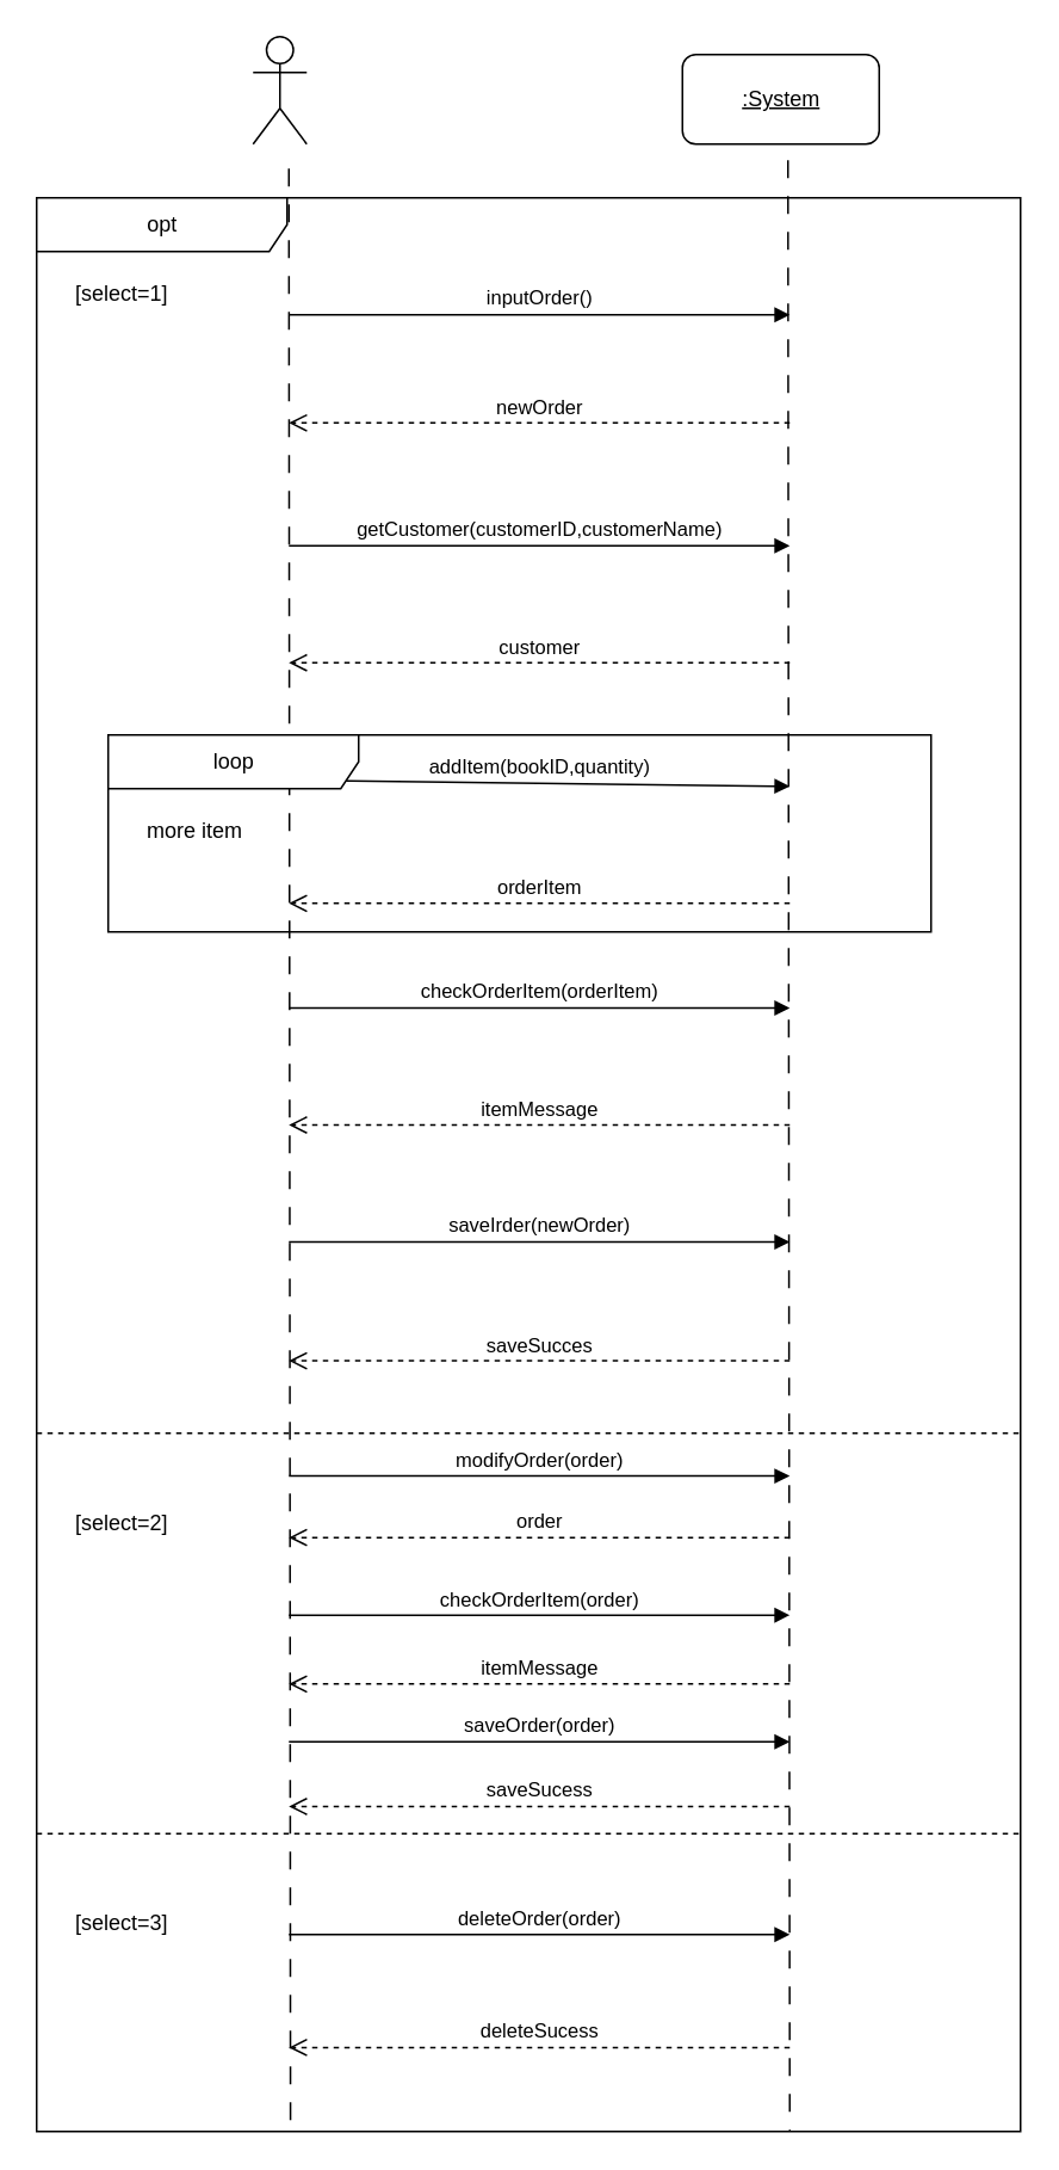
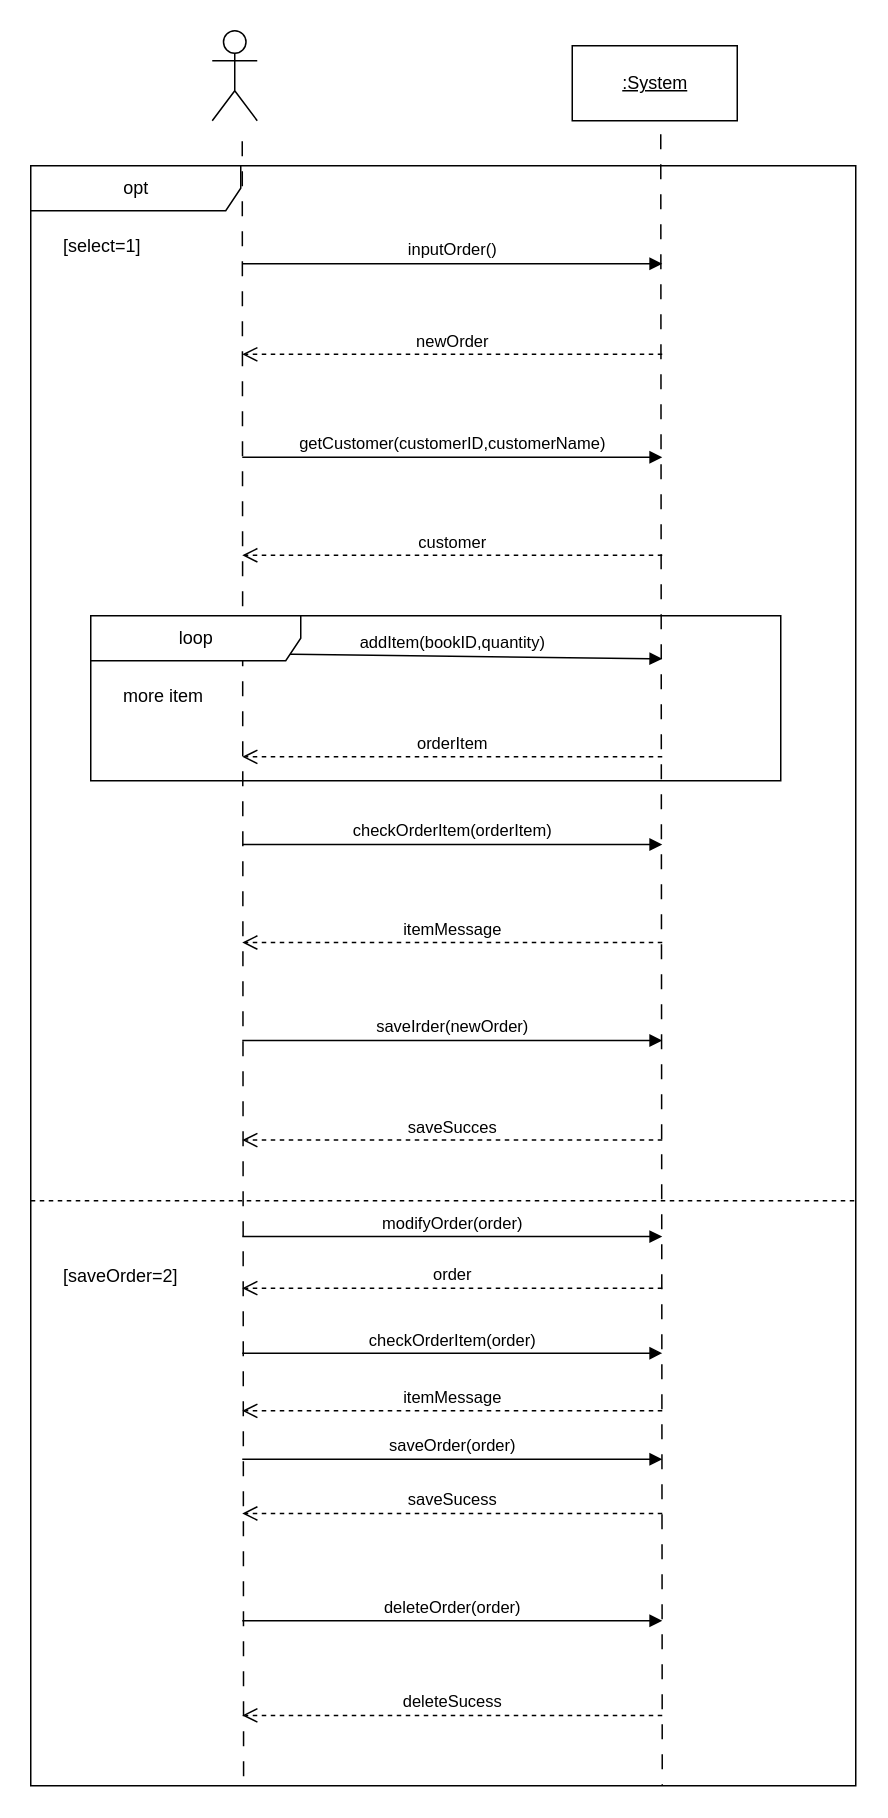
  <mxCell id="0" />
  <mxCell id="1" parent="0" />
  <mxCell id="2" value="opt" style="shape=umlFrame;tabWidth=110;tabHeight=30;tabPosition=left;html=1;boundedLbl=1;labelInHeader=1;width=140;height=30;" parent="1" vertex="1"><mxGeometry x="20" y="110" width="550" height="1080" as="geometry" /></mxCell>
  <mxCell id="3" value="[select=1]" style="text" parent="2" vertex="1"><mxGeometry width="100" height="20" relative="1" as="geometry"><mxPoint x="20" y="40" as="offset" /></mxGeometry></mxCell>
- <mxCell id="4" value="[select=2]" style="line;strokeWidth=1;dashed=1;labelPosition=center;verticalLabelPosition=bottom;align=left;verticalAlign=top;spacingLeft=20;spacingTop=15;" parent="2" vertex="1"><mxGeometry y="668.329" width="550" height="43.2" as="geometry" /></mxCell>
- <mxCell id="5" value="[select=3]" style="line;strokeWidth=1;dashed=1;labelPosition=center;verticalLabelPosition=bottom;align=left;verticalAlign=top;spacingLeft=20;spacingTop=15;" parent="2" vertex="1"><mxGeometry y="892.08" width="550" height="43.2" as="geometry" /></mxCell>
+ <mxCell id="4" value="[saveOrder=2]" style="line;strokeWidth=1;dashed=1;labelPosition=center;verticalLabelPosition=bottom;align=left;verticalAlign=top;spacingLeft=20;spacingTop=15;" parent="2" vertex="1"><mxGeometry y="668.329" width="550" height="43.2" as="geometry" /></mxCell>
  <mxCell id="6" value="" style="endArrow=none;startArrow=none;endFill=0;startFill=0;endSize=8;html=1;verticalAlign=bottom;dashed=1;labelBackgroundColor=none;dashPattern=10 10;entryX=0.258;entryY=1;entryDx=0;entryDy=0;entryPerimeter=0;" parent="2" edge="1" target="2"><mxGeometry width="160" relative="1" as="geometry"><mxPoint x="141" y="-16.339" as="sourcePoint" /><mxPoint x="141" y="1060" as="targetPoint" /></mxGeometry></mxCell>
  <mxCell id="7" value="" style="endArrow=none;startArrow=none;endFill=0;startFill=0;endSize=8;html=1;verticalAlign=bottom;dashed=1;labelBackgroundColor=none;dashPattern=10 10;" parent="2" edge="1"><mxGeometry width="160" relative="1" as="geometry"><mxPoint x="420" y="-20.995" as="sourcePoint" /><mxPoint x="421" y="1080" as="targetPoint" /></mxGeometry></mxCell>
  <mxCell id="8" value="inputOrder()" style="html=1;verticalAlign=bottom;endArrow=block;" parent="2" edge="1"><mxGeometry width="80" relative="1" as="geometry"><mxPoint x="141" y="65.356" as="sourcePoint" /><mxPoint x="421" y="65.356" as="targetPoint" /></mxGeometry></mxCell>
  <mxCell id="9" value="newOrder" style="html=1;verticalAlign=bottom;endArrow=open;dashed=1;endSize=8;" parent="2" edge="1"><mxGeometry relative="1" as="geometry"><mxPoint x="421" y="125.711" as="sourcePoint" /><mxPoint x="141" y="125.711" as="targetPoint" /></mxGeometry></mxCell>
  <mxCell id="10" value="getCustomer(customerID,customerName)" style="html=1;verticalAlign=bottom;endArrow=block;" parent="2" edge="1"><mxGeometry width="80" relative="1" as="geometry"><mxPoint x="141" y="194.334" as="sourcePoint" /><mxPoint x="421" y="194.334" as="targetPoint" /></mxGeometry></mxCell>
  <mxCell id="11" value="customer" style="html=1;verticalAlign=bottom;endArrow=open;dashed=1;endSize=8;" parent="2" edge="1"><mxGeometry relative="1" as="geometry"><mxPoint x="421" y="259.69" as="sourcePoint" /><mxPoint x="141" y="259.69" as="targetPoint" /></mxGeometry></mxCell>
  <mxCell id="12" value="addItem(bookID,quantity)" style="html=1;verticalAlign=bottom;endArrow=block;startArrow=none;exitX=0.222;exitY=0.23;exitDx=0;exitDy=0;exitPerimeter=0;" parent="2" source="26" edge="1"><mxGeometry width="80" relative="1" as="geometry"><mxPoint x="141" y="328.705" as="sourcePoint" /><mxPoint x="421" y="328.705" as="targetPoint" /></mxGeometry></mxCell>
  <mxCell id="13" value="orderItem" style="html=1;verticalAlign=bottom;endArrow=open;dashed=1;endSize=8;" parent="2" edge="1"><mxGeometry relative="1" as="geometry"><mxPoint x="421" y="394.061" as="sourcePoint" /><mxPoint x="141" y="394.061" as="targetPoint" /></mxGeometry></mxCell>
  <mxCell id="14" value="checkOrderItem(orderItem)" style="html=1;verticalAlign=bottom;endArrow=block;" parent="2" edge="1"><mxGeometry width="80" relative="1" as="geometry"><mxPoint x="141" y="452.489" as="sourcePoint" /><mxPoint x="421" y="452.489" as="targetPoint" /></mxGeometry></mxCell>
  <mxCell id="15" value="itemMessage" style="html=1;verticalAlign=bottom;endArrow=open;dashed=1;endSize=8;" parent="2" edge="1"><mxGeometry relative="1" as="geometry"><mxPoint x="421" y="517.844" as="sourcePoint" /><mxPoint x="141" y="517.844" as="targetPoint" /></mxGeometry></mxCell>
  <mxCell id="16" value="saveIrder(newOrder)" style="html=1;verticalAlign=bottom;endArrow=block;" parent="2" edge="1"><mxGeometry width="80" relative="1" as="geometry"><mxPoint x="141" y="583.2" as="sourcePoint" /><mxPoint x="421" y="583.2" as="targetPoint" /></mxGeometry></mxCell>
  <mxCell id="17" value="saveSucces" style="html=1;verticalAlign=bottom;endArrow=open;dashed=1;endSize=8;" parent="2" edge="1"><mxGeometry relative="1" as="geometry"><mxPoint x="421" y="649.555" as="sourcePoint" /><mxPoint x="141" y="649.555" as="targetPoint" /></mxGeometry></mxCell>
  <mxCell id="18" value="modifyOrder(order)" style="html=1;verticalAlign=bottom;endArrow=block;" parent="2" edge="1"><mxGeometry width="80" relative="1" as="geometry"><mxPoint x="141" y="713.911" as="sourcePoint" /><mxPoint x="421" y="713.911" as="targetPoint" /></mxGeometry></mxCell>
  <mxCell id="19" value="order" style="html=1;verticalAlign=bottom;endArrow=open;dashed=1;endSize=8;" parent="2" edge="1"><mxGeometry relative="1" as="geometry"><mxPoint x="421" y="748.266" as="sourcePoint" /><mxPoint x="141" y="748.266" as="targetPoint" /></mxGeometry></mxCell>
  <mxCell id="20" value="checkOrderItem(order)" style="html=1;verticalAlign=bottom;endArrow=block;" parent="2" edge="1"><mxGeometry width="80" relative="1" as="geometry"><mxPoint x="141" y="791.622" as="sourcePoint" /><mxPoint x="421" y="791.622" as="targetPoint" /></mxGeometry></mxCell>
  <mxCell id="21" value="itemMessage" style="html=1;verticalAlign=bottom;endArrow=open;dashed=1;endSize=8;" parent="2" edge="1"><mxGeometry relative="1" as="geometry"><mxPoint x="421" y="830.076" as="sourcePoint" /><mxPoint x="141" y="830.076" as="targetPoint" /></mxGeometry></mxCell>
  <mxCell id="22" value="saveOrder(order)" style="html=1;verticalAlign=bottom;endArrow=block;" parent="2" edge="1"><mxGeometry width="80" relative="1" as="geometry"><mxPoint x="141" y="862.385" as="sourcePoint" /><mxPoint x="421" y="862.385" as="targetPoint" /></mxGeometry></mxCell>
  <mxCell id="23" value="saveSucess" style="html=1;verticalAlign=bottom;endArrow=open;dashed=1;endSize=8;" parent="2" edge="1"><mxGeometry relative="1" as="geometry"><mxPoint x="421" y="898.471" as="sourcePoint" /><mxPoint x="141" y="898.471" as="targetPoint" /></mxGeometry></mxCell>
  <mxCell id="24" value="deleteOrder(order)" style="html=1;verticalAlign=bottom;endArrow=block;" parent="2" edge="1"><mxGeometry width="80" relative="1" as="geometry"><mxPoint x="141" y="970.005" as="sourcePoint" /><mxPoint x="421" y="970.005" as="targetPoint" /></mxGeometry></mxCell>
  <mxCell id="25" value="deleteSucess" style="html=1;verticalAlign=bottom;endArrow=open;dashed=1;endSize=8;" parent="2" edge="1"><mxGeometry relative="1" as="geometry"><mxPoint x="421" y="1033.091" as="sourcePoint" /><mxPoint x="141" y="1033.091" as="targetPoint" /></mxGeometry></mxCell>
  <mxCell id="26" value="loop" style="shape=umlFrame;tabWidth=110;tabHeight=30;tabPosition=left;html=1;boundedLbl=1;labelInHeader=1;width=140;height=30;" parent="2" vertex="1"><mxGeometry x="40" y="300" width="460" height="110" as="geometry" /></mxCell>
  <mxCell id="27" value="more item" style="text" parent="26" vertex="1"><mxGeometry width="100" height="20" relative="1" as="geometry"><mxPoint x="20" y="40" as="offset" /></mxGeometry></mxCell>
  <mxCell id="28" value="" style="shape=umlActor;verticalLabelPosition=bottom;verticalAlign=top;html=1;" parent="1" vertex="1"><mxGeometry x="141" y="20" width="30" height="60" as="geometry" /></mxCell>
- <mxCell id="29" value="&lt;u&gt;:System&lt;/u&gt;" style="html=1;rounded=1;" parent="1" vertex="1"><mxGeometry x="381" y="30" width="110" height="50" as="geometry" /></mxCell>
+ <mxCell id="29" value="&lt;u&gt;:System&lt;/u&gt;" style="html=1;" parent="1" vertex="1"><mxGeometry x="381" y="30" width="110" height="50" as="geometry" /></mxCell>
